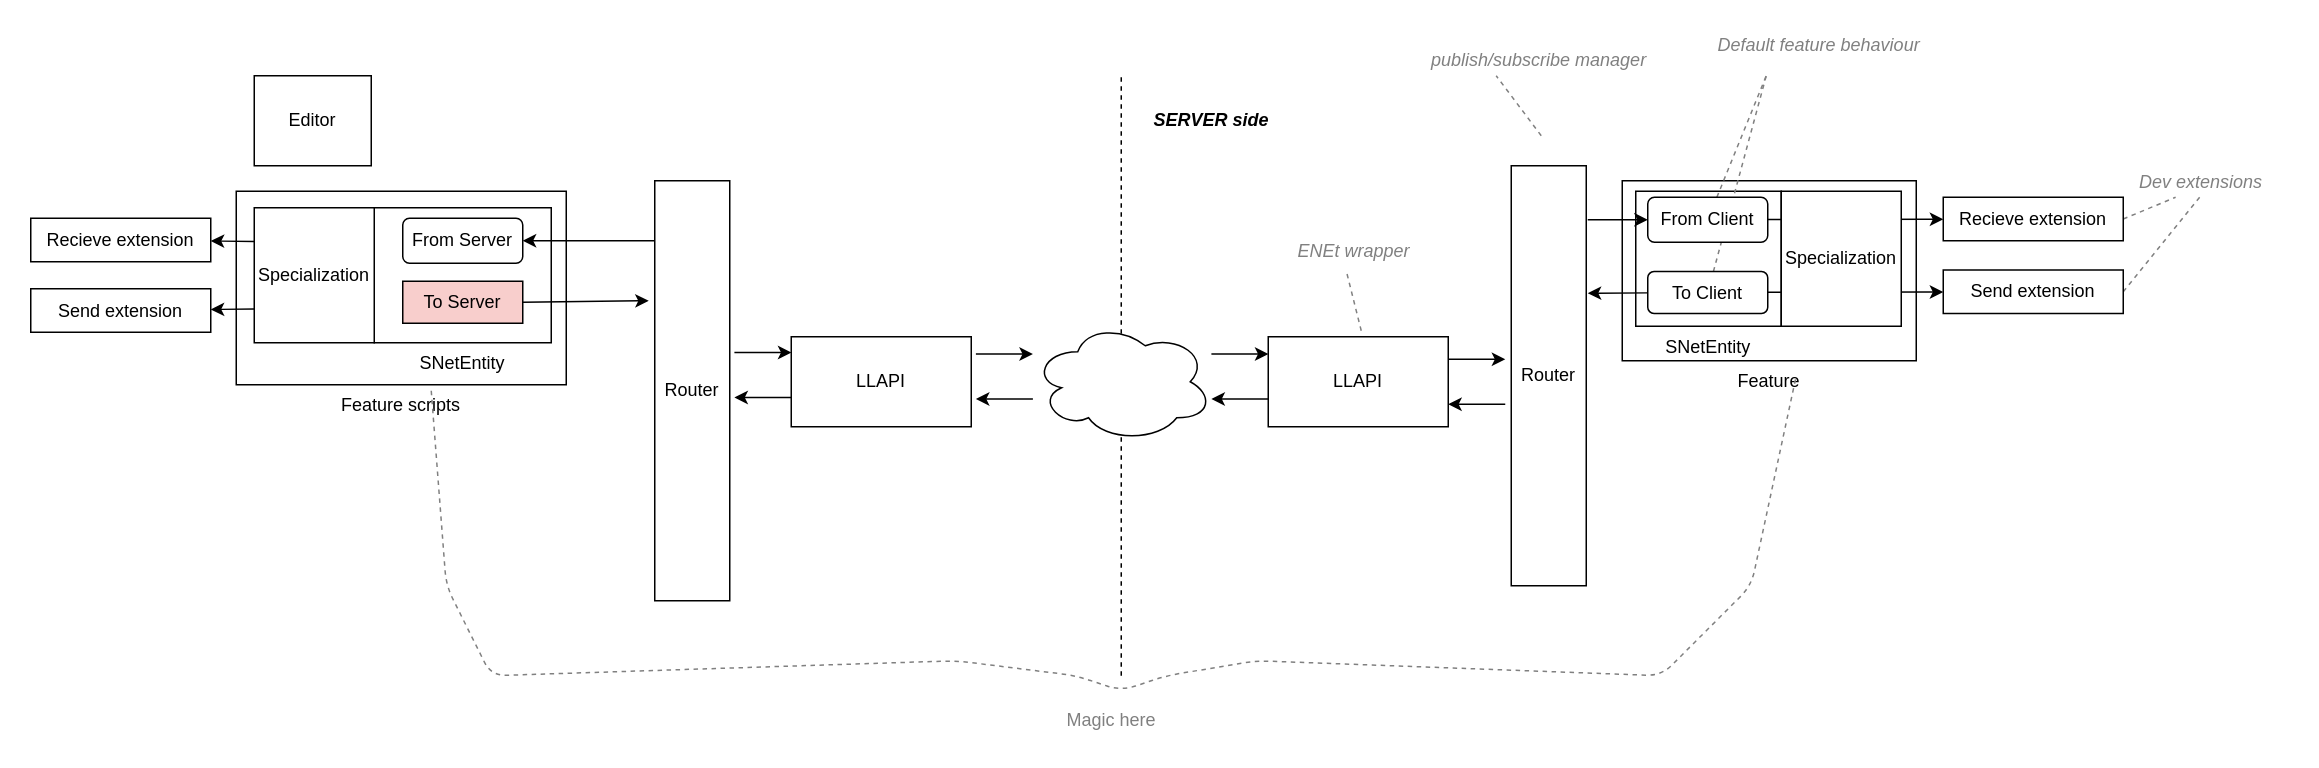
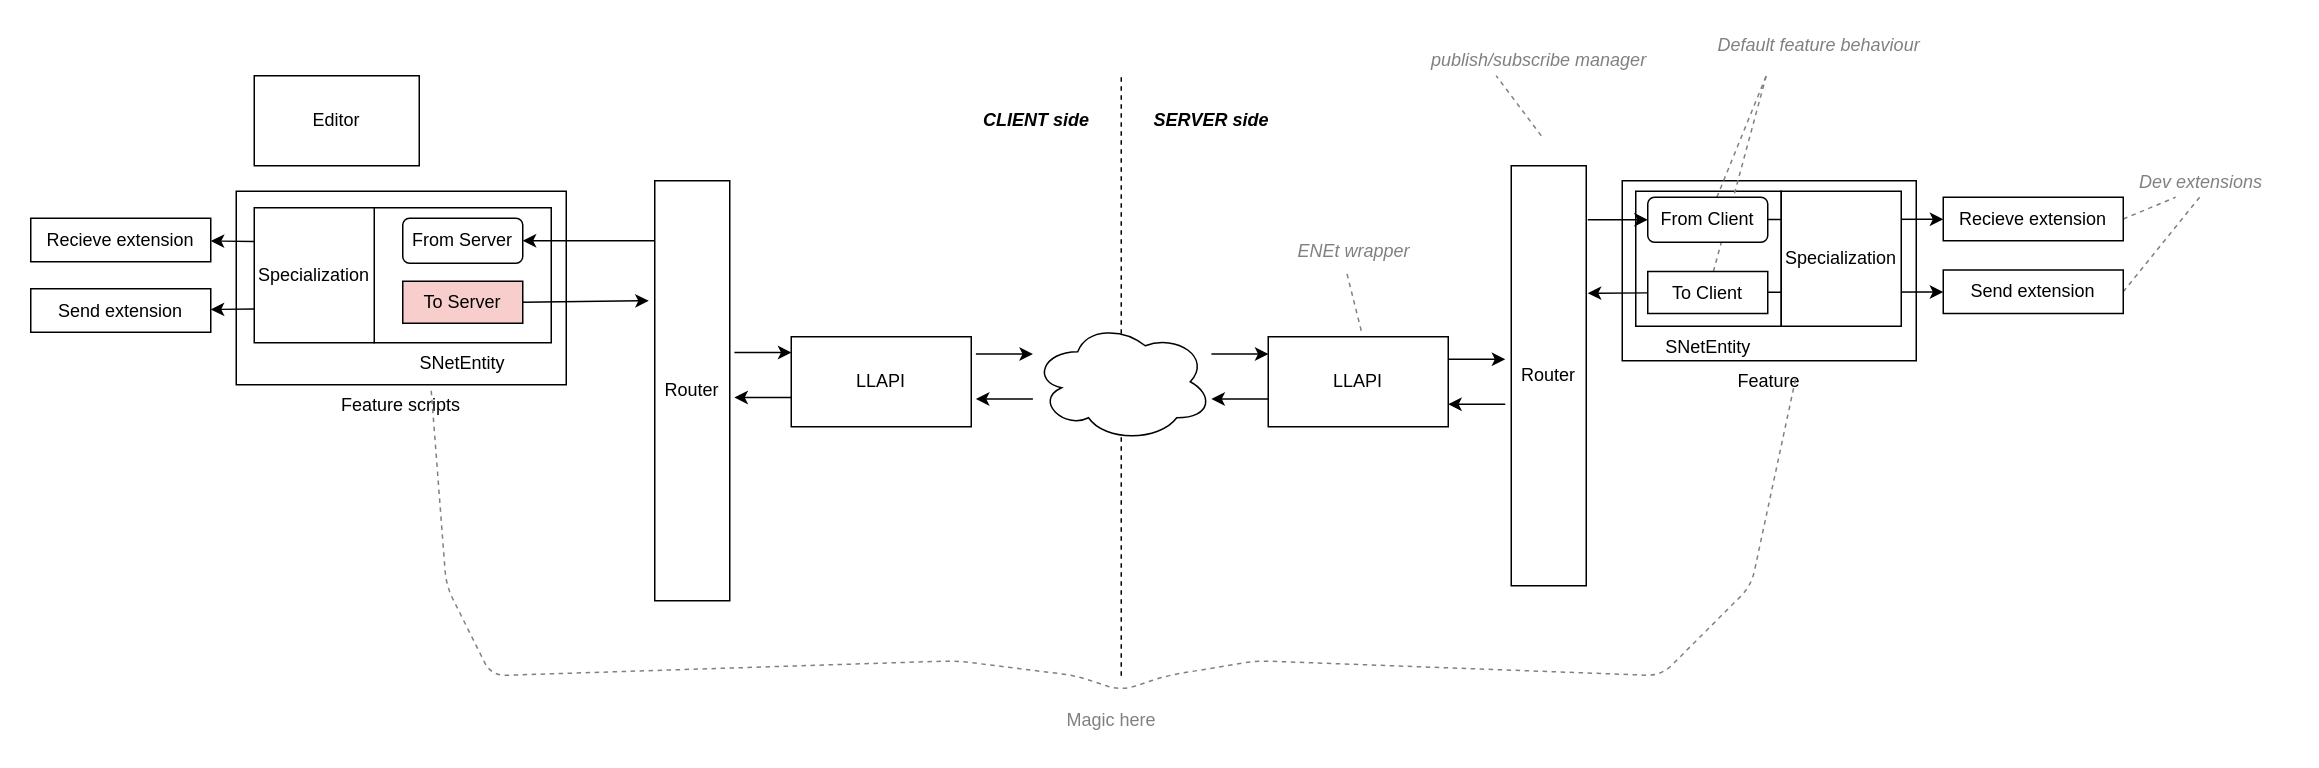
  <mxCell id="0" />
  <mxCell id="1" parent="0" />
  <mxCell id="2" value="Feature" style="rounded=0;whiteSpace=wrap;html=1;labelPosition=center;verticalLabelPosition=bottom;align=center;verticalAlign=top;" vertex="1" parent="1"><mxGeometry x="1081" y="120" width="196" height="120" as="geometry" /></mxCell>
  <mxCell id="3" value="SNetEntity" style="rounded=0;whiteSpace=wrap;html=1;strokeColor=#000000;fillColor=#FFFFFF;fontColor=#000000;align=center;labelPosition=center;verticalLabelPosition=bottom;verticalAlign=top;" vertex="1" parent="1"><mxGeometry x="1090" y="127" width="97" height="90" as="geometry" /></mxCell>
  <mxCell id="4" value="Feature scripts" style="rounded=0;whiteSpace=wrap;html=1;labelPosition=center;verticalLabelPosition=bottom;align=center;verticalAlign=top;" vertex="1" parent="1"><mxGeometry x="157" y="127" width="220" height="129" as="geometry" /></mxCell>
  <mxCell id="5" value="&lt;span style=&quot;white-space: normal&quot;&gt;Recieve extension&lt;/span&gt;" style="rounded=0;whiteSpace=wrap;html=1;" vertex="1" parent="1"><mxGeometry x="20" y="145" width="120" height="29" as="geometry" /></mxCell>
  <mxCell id="6" value="&lt;span style=&quot;white-space: normal&quot;&gt;Send extension&lt;/span&gt;" style="rounded=0;whiteSpace=wrap;html=1;" vertex="1" parent="1"><mxGeometry x="20" y="192" width="120" height="29" as="geometry" /></mxCell>
  <mxCell id="7" value="SNetEntity" style="rounded=0;whiteSpace=wrap;html=1;strokeColor=#000000;fillColor=#FFFFFF;fontColor=#000000;align=center;labelPosition=center;verticalLabelPosition=bottom;verticalAlign=top;" vertex="1" parent="1"><mxGeometry x="249" y="138" width="118" height="90" as="geometry" /></mxCell>
  <mxCell id="8" value="Specialization" style="rounded=0;whiteSpace=wrap;html=1;strokeColor=#000000;fillColor=#FFFFFF;fontColor=#000000;align=center;" vertex="1" parent="1"><mxGeometry x="169" y="138" width="80" height="90" as="geometry" /></mxCell>
  <mxCell id="9" value="LLAPI" style="rounded=0;whiteSpace=wrap;html=1;" vertex="1" parent="1"><mxGeometry x="845" y="224" width="120" height="60" as="geometry" /></mxCell>
  <mxCell id="10" value="Router" style="rounded=0;whiteSpace=wrap;html=1;" vertex="1" parent="1"><mxGeometry x="1007" y="110" width="50" height="280" as="geometry" /></mxCell>
  <mxCell id="11" value="" style="endArrow=classic;html=1;exitX=1;exitY=0.25;exitDx=0;exitDy=0;" edge="1" parent="1" source="9"><mxGeometry width="50" height="50" relative="1" as="geometry"><mxPoint x="783" y="460" as="sourcePoint" /><mxPoint x="1003" y="239" as="targetPoint" /></mxGeometry></mxCell>
  <mxCell id="12" value="" style="endArrow=classic;html=1;entryX=1;entryY=0.75;entryDx=0;entryDy=0;" edge="1" parent="1" target="9"><mxGeometry width="50" height="50" relative="1" as="geometry"><mxPoint x="1003" y="269" as="sourcePoint" /><mxPoint x="1013" y="249" as="targetPoint" /></mxGeometry></mxCell>
  <mxCell id="13" value="SERVER side" style="text;html=1;resizable=0;points=[];autosize=1;align=left;verticalAlign=top;spacingTop=-4;fontStyle=3" vertex="1" parent="1"><mxGeometry x="767" y="70" width="90" height="20" as="geometry" /></mxCell>
+ <mxCell id="14" value="CLIENT side" style="text;html=1;resizable=0;points=[];autosize=1;align=right;verticalAlign=top;spacingTop=-4;fontStyle=3" vertex="1" parent="1"><mxGeometry x="647" y="70" width="80" height="20" as="geometry" /></mxCell>
  <mxCell id="15" value="" style="endArrow=none;dashed=1;html=1;" edge="1" parent="1"><mxGeometry width="50" height="50" relative="1" as="geometry"><mxPoint x="747" y="450" as="sourcePoint" /><mxPoint x="747" y="50" as="targetPoint" /></mxGeometry></mxCell>
  <mxCell id="16" value="" style="ellipse;shape=cloud;whiteSpace=wrap;html=1;" vertex="1" parent="1"><mxGeometry x="688" y="214" width="120" height="80" as="geometry" /></mxCell>
  <mxCell id="17" value="ENEt wrapper" style="text;html=1;resizable=0;points=[];autosize=1;align=left;verticalAlign=top;spacingTop=-4;fontStyle=2;fontColor=#808080;" vertex="1" parent="1"><mxGeometry x="863" y="157" width="90" height="20" as="geometry" /></mxCell>
  <mxCell id="18" value="publish/subscribe manager" style="text;html=1;resizable=0;points=[];autosize=1;align=left;verticalAlign=top;spacingTop=-4;fontStyle=2;fontColor=#808080;" vertex="1" parent="1"><mxGeometry x="952" y="30" width="160" height="20" as="geometry" /></mxCell>
  <mxCell id="19" value="" style="endArrow=none;dashed=1;html=1;strokeColor=#808080;" edge="1" parent="1"><mxGeometry width="50" height="50" relative="1" as="geometry"><mxPoint x="907" y="220" as="sourcePoint" /><mxPoint x="897" y="180" as="targetPoint" /></mxGeometry></mxCell>
  <mxCell id="20" value="" style="endArrow=none;dashed=1;html=1;entryX=0.281;entryY=1;entryDx=0;entryDy=0;entryPerimeter=0;strokeColor=#808080;" edge="1" parent="1" target="18"><mxGeometry width="50" height="50" relative="1" as="geometry"><mxPoint x="1027" y="90" as="sourcePoint" /><mxPoint x="997" y="60" as="targetPoint" /></mxGeometry></mxCell>
  <mxCell id="21" value="Default feature behaviour" style="text;html=1;resizable=0;points=[];autosize=1;align=left;verticalAlign=top;spacingTop=-4;fontStyle=2;fontColor=#808080;" vertex="1" parent="1"><mxGeometry x="1143" y="20" width="150" height="20" as="geometry" /></mxCell>
  <mxCell id="22" value="Dev extensions" style="text;html=1;resizable=0;points=[];autosize=1;align=left;verticalAlign=top;spacingTop=-4;fontStyle=2;fontColor=#808080;" vertex="1" parent="1"><mxGeometry x="1424" y="111" width="100" height="20" as="geometry" /></mxCell>
  <mxCell id="23" value="" style="endArrow=none;dashed=1;html=1;strokeColor=#808080;" edge="1" parent="1" source="51"><mxGeometry width="50" height="50" relative="1" as="geometry"><mxPoint x="647" y="520" as="sourcePoint" /><mxPoint x="1177" y="50" as="targetPoint" /></mxGeometry></mxCell>
  <mxCell id="24" value="" style="endArrow=none;dashed=1;html=1;strokeColor=#808080;" edge="1" parent="1" source="46"><mxGeometry width="50" height="50" relative="1" as="geometry"><mxPoint x="1154.094" y="141" as="sourcePoint" /><mxPoint x="1177" y="50" as="targetPoint" /></mxGeometry></mxCell>
  <mxCell id="25" value="" style="endArrow=none;dashed=1;html=1;exitX=1;exitY=0.5;exitDx=0;exitDy=0;fontColor=#808080;strokeColor=#808080;" edge="1" parent="1" source="48" target="22"><mxGeometry width="50" height="50" relative="1" as="geometry"><mxPoint x="1164.094" y="151" as="sourcePoint" /><mxPoint x="1197" y="70" as="targetPoint" /></mxGeometry></mxCell>
  <mxCell id="26" value="" style="endArrow=none;dashed=1;html=1;exitX=1;exitY=0.5;exitDx=0;exitDy=0;fontColor=#808080;strokeColor=#808080;" edge="1" parent="1" source="50" target="22"><mxGeometry width="50" height="50" relative="1" as="geometry"><mxPoint x="1348" y="155.5" as="sourcePoint" /><mxPoint x="1417" y="130" as="targetPoint" /></mxGeometry></mxCell>
  <mxCell id="27" value="" style="endArrow=none;dashed=1;html=1;strokeColor=#808080;fontColor=#808080;" edge="1" parent="1"><mxGeometry width="50" height="50" relative="1" as="geometry"><mxPoint x="287" y="260" as="sourcePoint" /><mxPoint x="1197" y="250" as="targetPoint" /><Array as="points"><mxPoint x="297" y="390" /><mxPoint x="327" y="450" /><mxPoint x="637" y="440" /><mxPoint x="717" y="450" /><mxPoint x="747" y="460" /><mxPoint x="777" y="450" /><mxPoint x="837" y="440" /><mxPoint x="1107" y="450" /><mxPoint x="1167" y="390" /></Array></mxGeometry></mxCell>
  <mxCell id="28" value="LLAPI" style="rounded=0;whiteSpace=wrap;html=1;" vertex="1" parent="1"><mxGeometry x="527" y="224" width="120" height="60" as="geometry" /></mxCell>
  <mxCell id="29" value="Router" style="rounded=0;whiteSpace=wrap;html=1;" vertex="1" parent="1"><mxGeometry x="436" y="120" width="50" height="280" as="geometry" /></mxCell>
  <mxCell id="30" value="To Server" style="rounded=0;whiteSpace=wrap;html=1;fillColor=#f8cecc;" vertex="1" parent="1"><mxGeometry x="268" y="187" width="80" height="28" as="geometry" /></mxCell>
  <mxCell id="31" value="" style="edgeStyle=none;rounded=0;orthogonalLoop=1;jettySize=auto;html=1;startArrow=classic;startFill=1;endArrow=none;endFill=0;entryX=0;entryY=0.25;entryDx=0;entryDy=0;" edge="1" parent="1" source="5" target="8"><mxGeometry relative="1" as="geometry" /></mxCell>
  <mxCell id="32" value="" style="edgeStyle=none;rounded=0;orthogonalLoop=1;jettySize=auto;html=1;startArrow=classic;startFill=1;endArrow=none;endFill=0;entryX=0;entryY=0.75;entryDx=0;entryDy=0;" edge="1" parent="1" source="6" target="8"><mxGeometry relative="1" as="geometry" /></mxCell>
  <mxCell id="33" value="From Server" style="whiteSpace=wrap;html=1;rounded=1;" vertex="1" parent="1"><mxGeometry x="268" y="145" width="80" height="30" as="geometry" /></mxCell>
  <mxCell id="34" value="Magic here" style="text;html=1;resizable=0;points=[];autosize=1;align=left;verticalAlign=top;spacingTop=-4;fontColor=#808080;" vertex="1" parent="1"><mxGeometry x="709" y="470" width="70" height="20" as="geometry" /></mxCell>
- <mxCell id="35" value="Editor" style="rounded=0;whiteSpace=wrap;html=1;strokeColor=#000000;fontColor=#000000;align=center;fillColor=#FFFFFF;" vertex="1" parent="1"><mxGeometry x="169" y="50" width="78" height="60" as="geometry" /></mxCell>
+ <mxCell id="35" value="Editor" style="rounded=0;whiteSpace=wrap;html=1;strokeColor=#000000;fontColor=#000000;align=center;fillColor=#FFFFFF;" vertex="1" parent="1"><mxGeometry x="169" y="50" width="110" height="60" as="geometry" /></mxCell>
  <mxCell id="36" value="" style="endArrow=classic;html=1;exitX=1;exitY=0.25;exitDx=0;exitDy=0;" edge="1" parent="1"><mxGeometry width="50" height="50" relative="1" as="geometry"><mxPoint x="489.103" y="234.5" as="sourcePoint" /><mxPoint x="527.103" y="234.5" as="targetPoint" /></mxGeometry></mxCell>
  <mxCell id="37" value="" style="endArrow=classic;html=1;entryX=1;entryY=0.75;entryDx=0;entryDy=0;" edge="1" parent="1"><mxGeometry width="50" height="50" relative="1" as="geometry"><mxPoint x="527.103" y="264.5" as="sourcePoint" /><mxPoint x="489.103" y="264.5" as="targetPoint" /></mxGeometry></mxCell>
  <mxCell id="38" value="" style="endArrow=classic;html=1;exitX=1;exitY=0.25;exitDx=0;exitDy=0;" edge="1" parent="1"><mxGeometry width="50" height="50" relative="1" as="geometry"><mxPoint x="650.103" y="235.5" as="sourcePoint" /><mxPoint x="688.103" y="235.5" as="targetPoint" /></mxGeometry></mxCell>
  <mxCell id="39" value="" style="endArrow=classic;html=1;entryX=1;entryY=0.75;entryDx=0;entryDy=0;" edge="1" parent="1"><mxGeometry width="50" height="50" relative="1" as="geometry"><mxPoint x="688.103" y="265.5" as="sourcePoint" /><mxPoint x="650.103" y="265.5" as="targetPoint" /></mxGeometry></mxCell>
  <mxCell id="40" value="" style="endArrow=classic;html=1;exitX=1;exitY=0.25;exitDx=0;exitDy=0;" edge="1" parent="1"><mxGeometry width="50" height="50" relative="1" as="geometry"><mxPoint x="807.103" y="235.5" as="sourcePoint" /><mxPoint x="845.103" y="235.5" as="targetPoint" /></mxGeometry></mxCell>
  <mxCell id="41" value="" style="endArrow=classic;html=1;entryX=1;entryY=0.75;entryDx=0;entryDy=0;" edge="1" parent="1"><mxGeometry width="50" height="50" relative="1" as="geometry"><mxPoint x="845.103" y="265.5" as="sourcePoint" /><mxPoint x="807.103" y="265.5" as="targetPoint" /></mxGeometry></mxCell>
  <mxCell id="42" value="" style="endArrow=classic;html=1;entryX=1;entryY=0.5;entryDx=0;entryDy=0;" edge="1" parent="1" target="33"><mxGeometry width="50" height="50" relative="1" as="geometry"><mxPoint x="436" y="160" as="sourcePoint" /><mxPoint x="397" y="160" as="targetPoint" /></mxGeometry></mxCell>
  <mxCell id="43" value="" style="endArrow=classic;html=1;exitX=1;exitY=0.5;exitDx=0;exitDy=0;" edge="1" parent="1" source="30"><mxGeometry width="50" height="50" relative="1" as="geometry"><mxPoint x="348" y="201" as="sourcePoint" /><mxPoint x="432" y="200" as="targetPoint" /></mxGeometry></mxCell>
  <mxCell id="44" value="" style="rounded=0;orthogonalLoop=1;jettySize=auto;html=1;exitX=0;exitY=0.5;exitDx=0;exitDy=0;startArrow=classic;startFill=1;endArrow=none;endFill=0;" edge="1" parent="1" source="51"><mxGeometry relative="1" as="geometry"><mxPoint x="1058" y="146" as="targetPoint" /></mxGeometry></mxCell>
  <mxCell id="45" value="" style="edgeStyle=none;rounded=0;orthogonalLoop=1;jettySize=auto;html=1;" edge="1" parent="1" source="46"><mxGeometry relative="1" as="geometry"><mxPoint x="1058" y="195" as="targetPoint" /></mxGeometry></mxCell>
- <mxCell id="46" value="To Client" style="whiteSpace=wrap;html=1;rounded=1;" vertex="1" parent="1"><mxGeometry x="1098" y="180.5" width="80" height="28" as="geometry" /></mxCell>
+ <mxCell id="46" value="To Client" style="rounded=0;whiteSpace=wrap;html=1;" vertex="1" parent="1"><mxGeometry x="1098" y="180.5" width="80" height="28" as="geometry" /></mxCell>
  <mxCell id="47" value="" style="edgeStyle=none;rounded=0;orthogonalLoop=1;jettySize=auto;html=1;startArrow=classic;startFill=1;endArrow=none;endFill=0;" edge="1" parent="1" source="48" target="51"><mxGeometry relative="1" as="geometry" /></mxCell>
  <mxCell id="48" value="&lt;span style=&quot;white-space: normal&quot;&gt;Recieve extension&lt;/span&gt;" style="rounded=0;whiteSpace=wrap;html=1;" vertex="1" parent="1"><mxGeometry x="1295" y="131" width="120" height="29" as="geometry" /></mxCell>
  <mxCell id="49" value="" style="edgeStyle=none;rounded=0;orthogonalLoop=1;jettySize=auto;html=1;startArrow=classic;startFill=1;endArrow=none;endFill=0;" edge="1" parent="1" source="50" target="46"><mxGeometry relative="1" as="geometry" /></mxCell>
  <mxCell id="50" value="&lt;span style=&quot;white-space: normal&quot;&gt;Send extension&lt;/span&gt;" style="rounded=0;whiteSpace=wrap;html=1;" vertex="1" parent="1"><mxGeometry x="1295" y="179.5" width="120" height="29" as="geometry" /></mxCell>
  <mxCell id="51" value="From Client" style="whiteSpace=wrap;html=1;rounded=1;" vertex="1" parent="1"><mxGeometry x="1098" y="131" width="80" height="30" as="geometry" /></mxCell>
  <mxCell id="52" value="Specialization" style="rounded=0;whiteSpace=wrap;html=1;strokeColor=#000000;fillColor=#FFFFFF;fontColor=#000000;align=center;" vertex="1" parent="1"><mxGeometry x="1187" y="127" width="80" height="90" as="geometry" /></mxCell>
